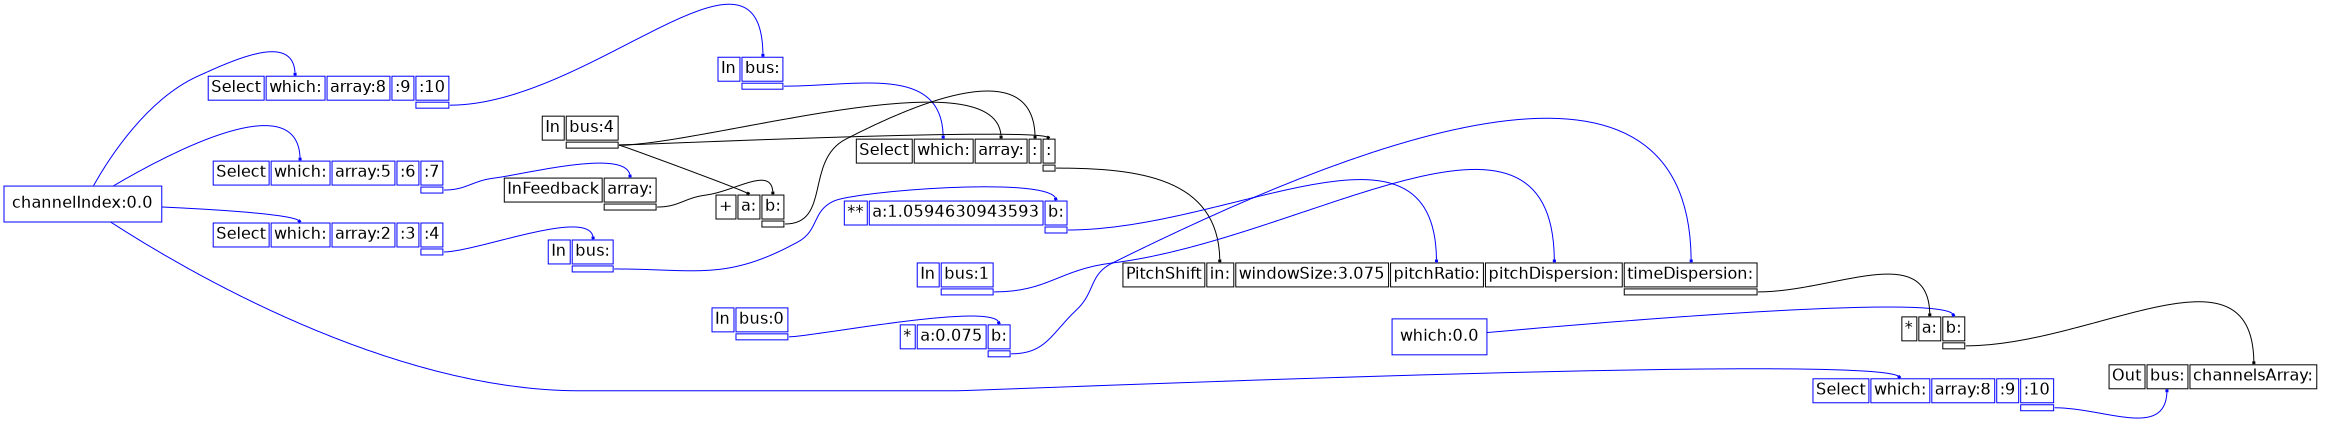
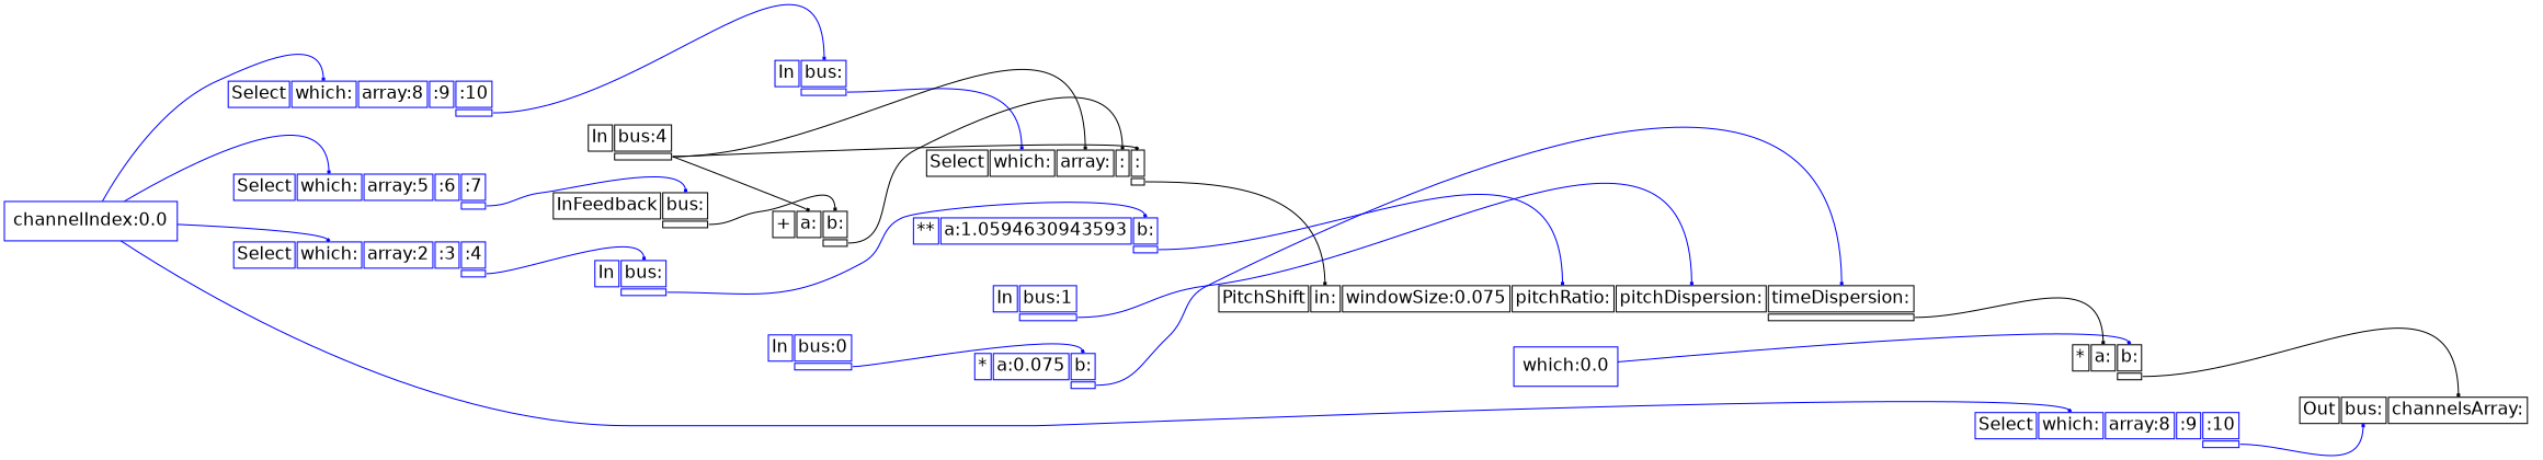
  digraph {
    rankdir=LR
    splines=true
    node [color=blue fontname=Helvetica fontsize=16 shape=plaintext]
    edge [arrowhead=box arrowsize=0.25 color=blue headport=i_0 tailport=o_0]
    n1 [label="channelIndex:0.0" shape=rectangle]
    n2 [label=<<TABLE BORDER="0" CELLBORDER="1"><TR><TD>Select</TD><TD PORT="i_0">which:</TD><TD PORT="i_1">array:5</TD><TD PORT="i_2">:6</TD><TD PORT="i_3">:7</TD></TR><TR><TD BORDER="0"></TD><TD BORDER="0"></TD><TD BORDER="0"></TD><TD BORDER="0"></TD><TD PORT="o_0"></TD></TR></TABLE>>]
    n3 [label=<<TABLE BORDER="0" CELLBORDER="1"><TR><TD>Select</TD><TD PORT="i_0">which:</TD><TD PORT="i_1">array:8</TD><TD PORT="i_2">:9</TD><TD PORT="i_3">:10</TD></TR><TR><TD BORDER="0"></TD><TD BORDER="0"></TD><TD BORDER="0"></TD><TD BORDER="0"></TD><TD PORT="o_0"></TD></TR></TABLE>>]
    n4 [label=<<TABLE BORDER="0" CELLBORDER="1"><TR><TD>Select</TD><TD PORT="i_0">which:</TD><TD PORT="i_1">array:2</TD><TD PORT="i_2">:3</TD><TD PORT="i_3">:4</TD></TR><TR><TD BORDER="0"></TD><TD BORDER="0"></TD><TD BORDER="0"></TD><TD BORDER="0"></TD><TD PORT="o_0"></TD></TR></TABLE>>]
    n5 [label=<<TABLE BORDER="0" CELLBORDER="1"><TR><TD>Select</TD><TD PORT="i_0">which:</TD><TD PORT="i_1">array:8</TD><TD PORT="i_2">:9</TD><TD PORT="i_3">:10</TD></TR><TR><TD BORDER="0"></TD><TD BORDER="0"></TD><TD BORDER="0"></TD><TD BORDER="0"></TD><TD PORT="o_0"></TD></TR></TABLE>>]
-   n6 [color=black label=<<TABLE BORDER="0" CELLBORDER="1"><TR><TD>InFeedback</TD><TD PORT="i_0">array:</TD></TR><TR><TD BORDER="0"></TD><TD PORT="o_0"></TD></TR></TABLE>>]
+   n6 [color=black label=<<TABLE BORDER="0" CELLBORDER="1"><TR><TD>InFeedback</TD><TD PORT="i_0">bus:</TD></TR><TR><TD BORDER="0"></TD><TD PORT="o_0"></TD></TR></TABLE>>]
    n7 [label=<<TABLE BORDER="0" CELLBORDER="1"><TR><TD>In</TD><TD PORT="i_0">bus:</TD></TR><TR><TD BORDER="0"></TD><TD PORT="o_0"></TD></TR></TABLE>>]
    n8 [label=<<TABLE BORDER="0" CELLBORDER="1"><TR><TD>In</TD><TD PORT="i_0">bus:</TD></TR><TR><TD BORDER="0"></TD><TD PORT="o_0"></TD></TR></TABLE>>]
    n9 [color=black label=<<TABLE BORDER="0" CELLBORDER="1"><TR><TD>Out</TD><TD PORT="i_0">bus:</TD><TD PORT="i_1">channelsArray:</TD></TR></TABLE>>]
    n10 [label="which:0.0" shape=rectangle]
    n11 [color=black label=<<TABLE BORDER="0" CELLBORDER="1"><TR><TD>*</TD><TD PORT="i_0">a:</TD><TD PORT="i_1">b:</TD></TR><TR><TD BORDER="0"></TD><TD BORDER="0"></TD><TD PORT="o_0"></TD></TR></TABLE>>]
    n12 [color=black label=<<TABLE BORDER="0" CELLBORDER="1"><TR><TD>+</TD><TD PORT="i_0">a:</TD><TD PORT="i_1">b:</TD></TR><TR><TD BORDER="0"></TD><TD BORDER="0"></TD><TD PORT="o_0"></TD></TR></TABLE>>]
    n13 [color=black label=<<TABLE BORDER="0" CELLBORDER="1"><TR><TD>Select</TD><TD PORT="i_0">which:</TD><TD PORT="i_1">array:</TD><TD PORT="i_2">:</TD><TD PORT="i_3">:</TD></TR><TR><TD BORDER="0"></TD><TD BORDER="0"></TD><TD BORDER="0"></TD><TD BORDER="0"></TD><TD PORT="o_0"></TD></TR></TABLE>>]
-   n14 [color=black label=<<TABLE BORDER="0" CELLBORDER="1"><TR><TD>PitchShift</TD><TD PORT="i_0">in:</TD><TD PORT="i_1">windowSize:3.075</TD><TD PORT="i_2">pitchRatio:</TD><TD PORT="i_3">pitchDispersion:</TD><TD PORT="i_4">timeDispersion:</TD></TR><TR><TD BORDER="0"></TD><TD BORDER="0"></TD><TD BORDER="0"></TD><TD BORDER="0"></TD><TD BORDER="0"></TD><TD PORT="o_0"></TD></TR></TABLE>>]
+   n14 [color=black label=<<TABLE BORDER="0" CELLBORDER="1"><TR><TD>PitchShift</TD><TD PORT="i_0">in:</TD><TD PORT="i_1">windowSize:0.075</TD><TD PORT="i_2">pitchRatio:</TD><TD PORT="i_3">pitchDispersion:</TD><TD PORT="i_4">timeDispersion:</TD></TR><TR><TD BORDER="0"></TD><TD BORDER="0"></TD><TD BORDER="0"></TD><TD BORDER="0"></TD><TD BORDER="0"></TD><TD PORT="o_0"></TD></TR></TABLE>>]
    n15 [label=<<TABLE BORDER="0" CELLBORDER="1"><TR><TD>**</TD><TD PORT="i_0">a:1.0594630943593</TD><TD PORT="i_1">b:</TD></TR><TR><TD BORDER="0"></TD><TD BORDER="0"></TD><TD PORT="o_0"></TD></TR></TABLE>>]
    n16 [color=black label=<<TABLE BORDER="0" CELLBORDER="1"><TR><TD>In</TD><TD PORT="i_0">bus:4</TD></TR><TR><TD BORDER="0"></TD><TD PORT="o_0"></TD></TR></TABLE>>]
    n17 [label=<<TABLE BORDER="0" CELLBORDER="1"><TR><TD>In</TD><TD PORT="i_0">bus:1</TD></TR><TR><TD BORDER="0"></TD><TD PORT="o_0"></TD></TR></TABLE>>]
    n18 [label=<<TABLE BORDER="0" CELLBORDER="1"><TR><TD>In</TD><TD PORT="i_0">bus:0</TD></TR><TR><TD BORDER="0"></TD><TD PORT="o_0"></TD></TR></TABLE>>]
    n19 [label=<<TABLE BORDER="0" CELLBORDER="1"><TR><TD>*</TD><TD PORT="i_0">a:0.075</TD><TD PORT="i_1">b:</TD></TR><TR><TD BORDER="0"></TD><TD BORDER="0"></TD><TD PORT="o_0"></TD></TR></TABLE>>]
    n1 -> n2
    n1 -> n3
    n1 -> n4
    n1 -> n5
    n2 -> n6
    n3 -> n7
    n4 -> n8
    n5 -> n9
    n6 -> n12 [color=black headport=i_1]
    n7 -> n13
    n8 -> n15 [headport=i_1]
    n10 -> n11 [headport=i_1]
    n11 -> n9 [color=black headport=i_1]
    n12 -> n13 [color=black headport=i_2]
    n13 -> n14 [color=black]
    n14 -> n11 [color=black]
    n15 -> n14 [headport=i_2]
    n16 -> n12 [color=black]
    n16 -> n13 [color=black headport=i_1]
    n16 -> n13 [color=black headport=i_3]
    n17 -> n14 [headport=i_3]
    n18 -> n19 [headport=i_1]
    n19 -> n14 [headport=i_4]
  }
